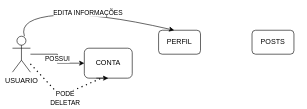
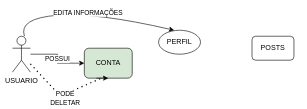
  <mxCell id="0" />
  <mxCell id="1" parent="0" />
  <mxCell id="2" value="POSSUI" style="edgeStyle=orthogonalEdgeStyle;rounded=0;orthogonalLoop=1;jettySize=auto;html=1;" edge="1" parent="1" source="3" target="4"><mxGeometry relative="1" as="geometry" /></mxCell>
  <mxCell id="3" value="USUARIO" style="shape=umlActor;verticalLabelPosition=bottom;verticalAlign=top;html=1;outlineConnect=0;" vertex="1" parent="1"><mxGeometry x="20" y="60" width="30" height="60" as="geometry" /></mxCell>
- <mxCell id="4" value="CONTA" style="rounded=1;whiteSpace=wrap;html=1;" vertex="1" parent="1"><mxGeometry x="140" y="80" width="80" height="50" as="geometry" /></mxCell>
- <mxCell id="5" value="PERFIL" style="rounded=1;whiteSpace=wrap;html=1;" vertex="1" parent="1"><mxGeometry x="264" y="50" width="70" height="40" as="geometry" /></mxCell>
- <mxCell id="6" value="POSTS" style="rounded=1;whiteSpace=wrap;html=1;" vertex="1" parent="1"><mxGeometry x="420" y="50" width="70" height="40" as="geometry" /></mxCell>
+ <mxCell id="4" value="CONTA" style="rounded=1;whiteSpace=wrap;html=1;fillColor=#d5e8d4;" vertex="1" parent="1"><mxGeometry x="140" y="80" width="80" height="50" as="geometry" /></mxCell>
+ <mxCell id="5" value="PERFIL" style="ellipse;whiteSpace=wrap;html=1;" vertex="1" parent="1"><mxGeometry x="264" y="50" width="70" height="40" as="geometry" /></mxCell>
+ <mxCell id="6" value="POSTS" style="rounded=1;whiteSpace=wrap;html=1;" vertex="1" parent="1"><mxGeometry x="420" y="60" width="70" height="40" as="geometry" /></mxCell>
  <mxCell id="7" value="EDITA INFORMAÇÕES" style="curved=1;endArrow=classic;html=1;rounded=0;entryX=0.371;entryY=0;entryDx=0;entryDy=0;entryPerimeter=0;" edge="1" parent="1" target="5"><mxGeometry width="50" height="50" relative="1" as="geometry"><mxPoint x="40" y="60" as="sourcePoint" /><mxPoint x="90" y="10" as="targetPoint" /><Array as="points"><mxPoint x="30" y="30" /><mxPoint x="160" y="20" /></Array></mxGeometry></mxCell>
  <mxCell id="8" value="PODE&lt;br&gt;DELETAR" style="endArrow=none;dashed=1;html=1;dashPattern=1 3;strokeWidth=2;rounded=0;entryX=0.413;entryY=0.96;entryDx=0;entryDy=0;entryPerimeter=0;" edge="1" parent="1" source="3" target="4"><mxGeometry x="0.034" y="-7" width="50" height="50" relative="1" as="geometry"><mxPoint x="30" y="159" as="sourcePoint" /><mxPoint x="190" y="150" as="targetPoint" /><Array as="points"><mxPoint x="100" y="160" /></Array><mxPoint as="offset" /></mxGeometry></mxCell>
  <mxCell id="9" style="edgeStyle=orthogonalEdgeStyle;rounded=0;orthogonalLoop=1;jettySize=auto;html=1;exitX=0.25;exitY=1;exitDx=0;exitDy=0;entryX=0.5;entryY=1;entryDx=0;entryDy=0;" edge="1" parent="1" source="4" target="4"><mxGeometry relative="1" as="geometry" /></mxCell>
